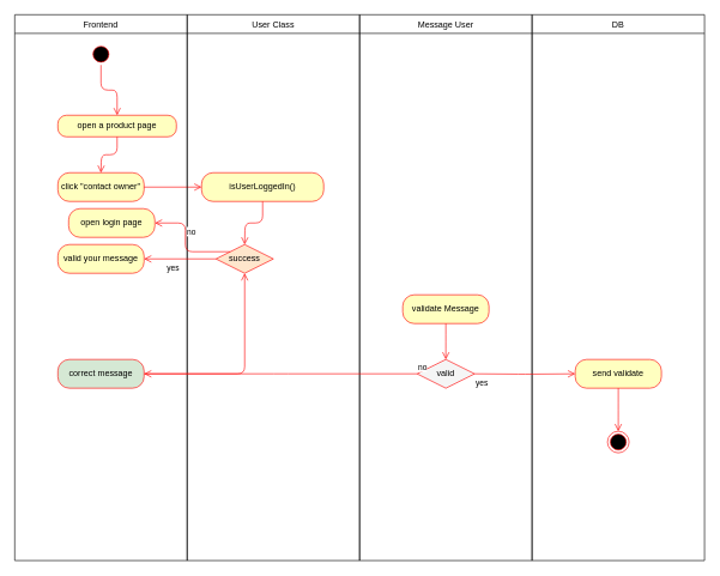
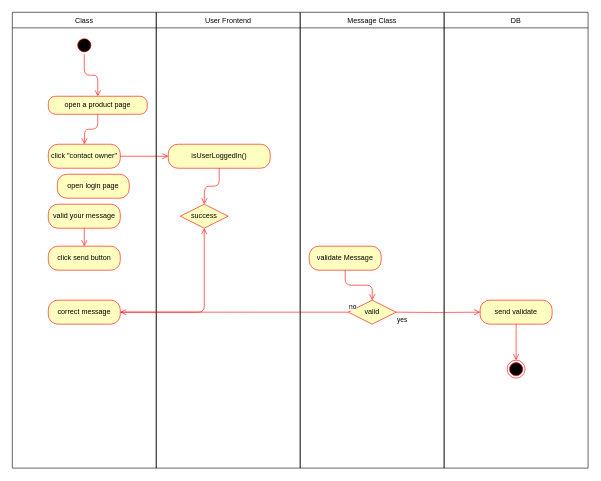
  <mxCell id="0" />
  <mxCell id="1" parent="0" />
- <mxCell id="2" value="Frontend" style="swimlane;fontStyle=0;childLayout=stackLayout;horizontal=1;startSize=26;fillColor=none;horizontalStack=0;resizeParent=1;resizeParentMax=0;resizeLast=0;collapsible=1;marginBottom=0;" vertex="1" parent="1"><mxGeometry x="20" y="20" width="240" height="760" as="geometry"><mxRectangle x="40" y="40" width="80" height="26" as="alternateBounds" /></mxGeometry></mxCell>
+ <mxCell id="2" value="Class" style="swimlane;fontStyle=0;childLayout=stackLayout;horizontal=1;startSize=26;fillColor=none;horizontalStack=0;resizeParent=1;resizeParentMax=0;resizeLast=0;collapsible=1;marginBottom=0;" vertex="1" parent="1"><mxGeometry x="20" y="20" width="240" height="760" as="geometry"><mxRectangle x="40" y="40" width="80" height="26" as="alternateBounds" /></mxGeometry></mxCell>
  <mxCell id="3" value="" style="ellipse;html=1;shape=startState;fillColor=#000000;strokeColor=#ff0000;" vertex="1" parent="1"><mxGeometry x="125" y="60" width="30" height="30" as="geometry" /></mxCell>
  <mxCell id="4" value="" style="edgeStyle=orthogonalEdgeStyle;html=1;verticalAlign=bottom;endArrow=open;endSize=8;strokeColor=#ff0000;entryX=0.5;entryY=0;entryDx=0;entryDy=0;" edge="1" source="3" parent="1" target="5"><mxGeometry relative="1" as="geometry"><mxPoint x="145" y="150" as="targetPoint" /></mxGeometry></mxCell>
  <mxCell id="5" value="open a product page" style="rounded=1;whiteSpace=wrap;html=1;arcSize=40;fontColor=#000000;fillColor=#ffffc0;strokeColor=#ff0000;" vertex="1" parent="1"><mxGeometry x="80" y="160" width="165" height="30" as="geometry" /></mxCell>
  <mxCell id="6" value="" style="edgeStyle=orthogonalEdgeStyle;html=1;verticalAlign=bottom;endArrow=open;endSize=8;strokeColor=#ff0000;" edge="1" source="5" parent="1"><mxGeometry relative="1" as="geometry"><mxPoint x="140" y="240" as="targetPoint" /></mxGeometry></mxCell>
  <mxCell id="7" value="click &quot;contact owner&quot;" style="rounded=1;whiteSpace=wrap;html=1;arcSize=40;fontColor=#000000;fillColor=#ffffc0;strokeColor=#ff0000;" vertex="1" parent="1"><mxGeometry x="80" y="240" width="120" height="40" as="geometry" /></mxCell>
  <mxCell id="8" value="" style="edgeStyle=orthogonalEdgeStyle;html=1;verticalAlign=bottom;endArrow=open;endSize=8;strokeColor=#ff0000;entryX=0;entryY=0.5;entryDx=0;entryDy=0;" edge="1" parent="1" source="7" target="12"><mxGeometry relative="1" as="geometry"><mxPoint x="140" y="400" as="targetPoint" /></mxGeometry></mxCell>
  <mxCell id="9" value="valid your message" style="rounded=1;whiteSpace=wrap;html=1;arcSize=40;fontColor=#000000;fillColor=#ffffc0;strokeColor=#ff0000;" vertex="1" parent="1"><mxGeometry x="80" y="340" width="120" height="40" as="geometry" /></mxCell>
- <mxCell id="11" value="User Class" style="swimlane;fontStyle=0;childLayout=stackLayout;horizontal=1;startSize=26;fillColor=none;horizontalStack=0;resizeParent=1;resizeParentMax=0;resizeLast=0;collapsible=1;marginBottom=0;" vertex="1" parent="1"><mxGeometry x="260" y="20" width="240" height="760" as="geometry"><mxRectangle x="280" y="40" width="90" height="26" as="alternateBounds" /></mxGeometry></mxCell>
+ <mxCell id="10" value="" style="edgeStyle=orthogonalEdgeStyle;html=1;verticalAlign=bottom;endArrow=open;endSize=8;strokeColor=#ff0000;" edge="1" source="9" parent="1" target="18"><mxGeometry relative="1" as="geometry"><mxPoint x="140" y="430" as="targetPoint" /></mxGeometry></mxCell>
+ <mxCell id="11" value="User Frontend" style="swimlane;fontStyle=0;childLayout=stackLayout;horizontal=1;startSize=26;fillColor=none;horizontalStack=0;resizeParent=1;resizeParentMax=0;resizeLast=0;collapsible=1;marginBottom=0;" vertex="1" parent="1"><mxGeometry x="260" y="20" width="240" height="760" as="geometry"><mxRectangle x="280" y="40" width="90" height="26" as="alternateBounds" /></mxGeometry></mxCell>
  <mxCell id="12" value="isUserLoggedIn()" style="rounded=1;whiteSpace=wrap;html=1;arcSize=40;fontColor=#000000;fillColor=#ffffc0;strokeColor=#ff0000;" vertex="1" parent="1"><mxGeometry x="280" y="240" width="170" height="40" as="geometry" /></mxCell>
  <mxCell id="13" value="" style="edgeStyle=orthogonalEdgeStyle;html=1;verticalAlign=bottom;endArrow=open;endSize=8;strokeColor=#ff0000;exitX=0.5;exitY=1;exitDx=0;exitDy=0;" edge="1" source="12" parent="1"><mxGeometry relative="1" as="geometry"><mxPoint x="340" y="340" as="targetPoint" /></mxGeometry></mxCell>
- <mxCell id="14" value="success" style="rhombus;whiteSpace=wrap;html=1;fillColor=#ffe6cc;strokeColor=#ff0000;" vertex="1" parent="1"><mxGeometry x="300" y="340" width="80" height="40" as="geometry" /></mxCell>
- <mxCell id="15" value="no" style="edgeStyle=orthogonalEdgeStyle;html=1;align=left;verticalAlign=bottom;endArrow=open;endSize=8;strokeColor=#ff0000;exitX=0;exitY=0;exitDx=0;exitDy=0;entryX=1;entryY=0.5;entryDx=0;entryDy=0;" edge="1" source="14" parent="1" target="17"><mxGeometry x="0.125" relative="1" as="geometry"><mxPoint x="480" y="360" as="targetPoint" /><mxPoint as="offset" /></mxGeometry></mxCell>
- <mxCell id="16" value="yes" style="edgeStyle=orthogonalEdgeStyle;html=1;align=left;verticalAlign=top;endArrow=open;endSize=8;strokeColor=#ff0000;exitX=0;exitY=0.5;exitDx=0;exitDy=0;entryX=1;entryY=0.5;entryDx=0;entryDy=0;" edge="1" source="14" parent="1" target="9"><mxGeometry x="0.4" relative="1" as="geometry"><mxPoint x="210" y="360" as="targetPoint" /><mxPoint as="offset" /></mxGeometry></mxCell>
+ <mxCell id="14" value="success" style="rhombus;whiteSpace=wrap;html=1;fillColor=#ffffc0;strokeColor=#ff0000;" vertex="1" parent="1"><mxGeometry x="300" y="340" width="80" height="40" as="geometry" /></mxCell>
  <mxCell id="17" value="open login page" style="rounded=1;whiteSpace=wrap;html=1;arcSize=40;fontColor=#000000;fillColor=#ffffc0;strokeColor=#ff0000;" vertex="1" parent="1"><mxGeometry x="95" y="290" width="120" height="40" as="geometry" /></mxCell>
- <mxCell id="19" value="Message User" style="swimlane;fontStyle=0;childLayout=stackLayout;horizontal=1;startSize=26;fillColor=none;horizontalStack=0;resizeParent=1;resizeParentMax=0;resizeLast=0;collapsible=1;marginBottom=0;" vertex="1" parent="1"><mxGeometry x="500" y="20" width="240" height="760" as="geometry"><mxRectangle x="520" y="40" width="50" height="26" as="alternateBounds" /></mxGeometry></mxCell>
+ <mxCell id="18" value="click send button" style="rounded=1;whiteSpace=wrap;html=1;arcSize=40;fontColor=#000000;fillColor=#ffffc0;strokeColor=#ff0000;" vertex="1" parent="1"><mxGeometry x="80" y="410" width="120" height="40" as="geometry" /></mxCell>
+ <mxCell id="19" value="Message Class" style="swimlane;fontStyle=0;childLayout=stackLayout;horizontal=1;startSize=26;fillColor=none;horizontalStack=0;resizeParent=1;resizeParentMax=0;resizeLast=0;collapsible=1;marginBottom=0;" vertex="1" parent="1"><mxGeometry x="500" y="20" width="240" height="760" as="geometry"><mxRectangle x="520" y="40" width="50" height="26" as="alternateBounds" /></mxGeometry></mxCell>
  <mxCell id="20" value="DB" style="swimlane;fontStyle=0;childLayout=stackLayout;horizontal=1;startSize=26;fillColor=none;horizontalStack=0;resizeParent=1;resizeParentMax=0;resizeLast=0;collapsible=1;marginBottom=0;" vertex="1" parent="1"><mxGeometry x="740" y="20" width="240" height="760" as="geometry"><mxRectangle x="760" y="40" width="50" height="26" as="alternateBounds" /></mxGeometry></mxCell>
- <mxCell id="21" value="validate Message" style="rounded=1;whiteSpace=wrap;html=1;arcSize=40;fontColor=#000000;fillColor=#ffffc0;strokeColor=#ff0000;" vertex="1" parent="1"><mxGeometry x="560" y="410" width="120" height="40" as="geometry" /></mxCell>
+ <mxCell id="21" value="validate Message" style="rounded=1;whiteSpace=wrap;html=1;arcSize=40;fontColor=#000000;fillColor=#ffffc0;strokeColor=#ff0000;" vertex="1" parent="1"><mxGeometry x="515" y="410" width="120" height="40" as="geometry" /></mxCell>
  <mxCell id="22" value="" style="edgeStyle=orthogonalEdgeStyle;html=1;verticalAlign=bottom;endArrow=open;endSize=8;strokeColor=#ff0000;" edge="1" source="21" parent="1"><mxGeometry relative="1" as="geometry"><mxPoint x="620" y="500" as="targetPoint" /></mxGeometry></mxCell>
- <mxCell id="23" value="valid" style="rhombus;whiteSpace=wrap;html=1;fillColor=#f5f5f5;strokeColor=#ff0000;" vertex="1" parent="1"><mxGeometry x="580" y="500" width="80" height="40" as="geometry" /></mxCell>
+ <mxCell id="23" value="valid" style="rhombus;whiteSpace=wrap;html=1;fillColor=#ffffc0;strokeColor=#ff0000;" vertex="1" parent="1"><mxGeometry x="580" y="500" width="80" height="40" as="geometry" /></mxCell>
  <mxCell id="24" value="no" style="edgeStyle=orthogonalEdgeStyle;html=1;align=left;verticalAlign=bottom;endArrow=open;endSize=8;strokeColor=#ff0000;exitX=0;exitY=0.5;exitDx=0;exitDy=0;" edge="1" source="23" parent="1"><mxGeometry x="-1" relative="1" as="geometry"><mxPoint x="200" y="520" as="targetPoint" /></mxGeometry></mxCell>
  <mxCell id="25" value="yes" style="edgeStyle=orthogonalEdgeStyle;html=1;align=left;verticalAlign=top;endArrow=open;endSize=8;strokeColor=#ff0000;entryX=0;entryY=0.5;entryDx=0;entryDy=0;" edge="1" parent="1" target="28"><mxGeometry x="-1" relative="1" as="geometry"><mxPoint x="770" y="520" as="targetPoint" /><mxPoint x="660" y="520" as="sourcePoint" /></mxGeometry></mxCell>
- <mxCell id="26" value="correct message" style="rounded=1;whiteSpace=wrap;html=1;arcSize=40;fontColor=#000000;fillColor=#d5e8d4;strokeColor=#ff0000;" vertex="1" parent="1"><mxGeometry x="80" y="500" width="120" height="40" as="geometry" /></mxCell>
+ <mxCell id="26" value="correct message" style="rounded=1;whiteSpace=wrap;html=1;arcSize=40;fontColor=#000000;fillColor=#ffffc0;strokeColor=#ff0000;" vertex="1" parent="1"><mxGeometry x="80" y="500" width="120" height="40" as="geometry" /></mxCell>
  <mxCell id="27" value="" style="edgeStyle=orthogonalEdgeStyle;html=1;verticalAlign=bottom;endArrow=open;endSize=8;strokeColor=#ff0000;" edge="1" source="26" parent="1" target="14"><mxGeometry relative="1" as="geometry"><mxPoint x="140" y="600" as="targetPoint" /></mxGeometry></mxCell>
  <mxCell id="28" value="send validate" style="rounded=1;whiteSpace=wrap;html=1;arcSize=40;fontColor=#000000;fillColor=#ffffc0;strokeColor=#ff0000;" vertex="1" parent="1"><mxGeometry x="800" y="500" width="120" height="40" as="geometry" /></mxCell>
  <mxCell id="29" value="" style="edgeStyle=orthogonalEdgeStyle;html=1;verticalAlign=bottom;endArrow=open;endSize=8;strokeColor=#ff0000;" edge="1" source="28" parent="1"><mxGeometry relative="1" as="geometry"><mxPoint x="860" y="600" as="targetPoint" /></mxGeometry></mxCell>
  <mxCell id="30" value="" style="ellipse;html=1;shape=endState;fillColor=#000000;strokeColor=#ff0000;" vertex="1" parent="1"><mxGeometry x="845" y="600" width="30" height="30" as="geometry" /></mxCell>
